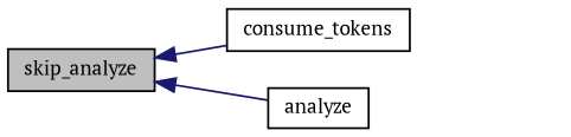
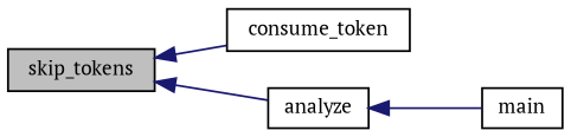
  digraph {
    fontname="PT Serif"
    rankdir=LR
    node [color=black fillcolor=white fontname="PT Serif" fontsize=10 shape=record style=filled]
    edge [color=midnightblue dir=back fontname="PT Serif" fontsize=10 labelfontname=Helvetica labelfontsize=10 style=solid]
-   n1 [fillcolor=grey75 fontcolor=black height=0.2 label=skip_analyze width=0.4]
-   n2 [height=0.2 label=consume_tokens width=0.4]
+   n1 [fillcolor=grey75 fontcolor=black height=0.2 label=skip_tokens width=0.4]
+   n2 [height=0.2 label=consume_token width=0.4]
    n3 [height=0.2 label=analyze width=0.4]
+   n4 [height=0.2 label=main width=0.4]
    n1 -> n2
    n1 -> n3
+   n3 -> n4
  }
